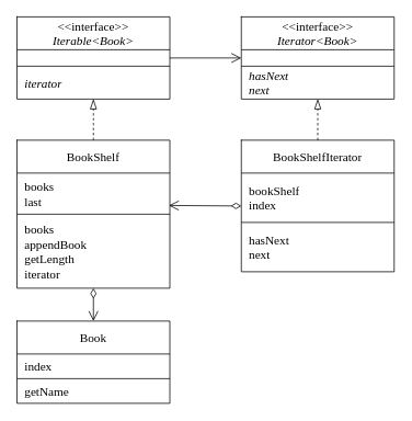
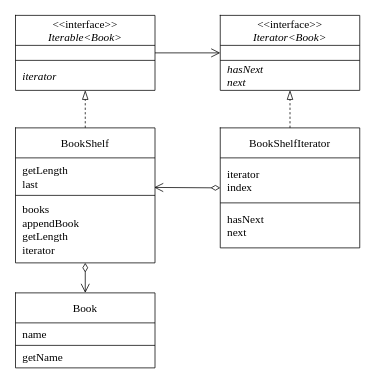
  <mxCell id="0" />
  <mxCell id="1" parent="0" />
  <mxCell id="2" style="edgeStyle=none;html=1;exitX=1;exitY=0.5;exitDx=0;exitDy=0;entryX=0;entryY=0.5;entryDx=0;entryDy=0;fontFamily=Georgia;fontSize=15;endArrow=open;endFill=0;rounded=0;endSize=10;startSize=10;" parent="1" source="3" target="13" edge="1"><mxGeometry relative="1" as="geometry" /></mxCell>
  <mxCell id="3" value="" style="shape=table;startSize=0;container=1;collapsible=0;childLayout=tableLayout;fontFamily=Georgia;fontSize=15;rounded=0;" parent="1" vertex="1"><mxGeometry x="20" y="20" width="186" height="100" as="geometry" /></mxCell>
  <mxCell id="4" value="" style="shape=tableRow;horizontal=0;startSize=0;swimlaneHead=0;swimlaneBody=0;top=0;left=0;bottom=0;right=0;collapsible=0;dropTarget=0;fillColor=none;points=[[0,0.5],[1,0.5]];portConstraint=eastwest;fontFamily=Georgia;fontSize=15;rounded=0;" parent="3" vertex="1"><mxGeometry width="186" height="40" as="geometry" /></mxCell>
  <mxCell id="5" value="&amp;lt;&amp;lt;interface&amp;gt;&amp;gt;&lt;br style=&quot;font-size: 15px;&quot;&gt;&lt;i style=&quot;font-size: 15px;&quot;&gt;Iterable&amp;lt;Book&amp;gt;&lt;/i&gt;" style="shape=partialRectangle;html=1;whiteSpace=wrap;connectable=0;overflow=hidden;fillColor=none;top=0;left=0;bottom=0;right=0;pointerEvents=1;fontFamily=Georgia;fontSize=15;rounded=0;" parent="4" vertex="1"><mxGeometry width="186" height="40" as="geometry"><mxRectangle width="186" height="40" as="alternateBounds" /></mxGeometry></mxCell>
  <mxCell id="6" value="" style="shape=tableRow;horizontal=0;startSize=0;swimlaneHead=0;swimlaneBody=0;top=0;left=0;bottom=0;right=0;collapsible=0;dropTarget=0;fillColor=none;points=[[0,0.5],[1,0.5]];portConstraint=eastwest;fontFamily=Georgia;fontSize=15;rounded=0;" parent="3" vertex="1"><mxGeometry y="40" width="186" height="20" as="geometry" /></mxCell>
  <mxCell id="7" value="" style="shape=partialRectangle;html=1;whiteSpace=wrap;connectable=0;overflow=hidden;fillColor=none;top=0;left=0;bottom=0;right=0;pointerEvents=1;fontFamily=Georgia;fontSize=15;align=left;rounded=0;" parent="6" vertex="1"><mxGeometry width="186" height="20" as="geometry"><mxRectangle width="186" height="20" as="alternateBounds" /></mxGeometry></mxCell>
  <mxCell id="8" value="" style="shape=tableRow;horizontal=0;startSize=0;swimlaneHead=0;swimlaneBody=0;top=0;left=0;bottom=0;right=0;collapsible=0;dropTarget=0;fillColor=none;points=[[0,0.5],[1,0.5]];portConstraint=eastwest;fontFamily=Georgia;fontSize=15;rounded=0;" parent="3" vertex="1"><mxGeometry y="60" width="186" height="40" as="geometry" /></mxCell>
  <mxCell id="9" value="&lt;i&gt;&amp;nbsp; iterator&lt;/i&gt;" style="shape=partialRectangle;html=1;whiteSpace=wrap;connectable=0;overflow=hidden;fillColor=none;top=0;left=0;bottom=0;right=0;pointerEvents=1;fontFamily=Georgia;align=left;fontSize=15;rounded=0;" parent="8" vertex="1"><mxGeometry width="186" height="40" as="geometry"><mxRectangle width="186" height="40" as="alternateBounds" /></mxGeometry></mxCell>
  <mxCell id="10" value="" style="shape=table;startSize=0;container=1;collapsible=0;childLayout=tableLayout;fontFamily=Georgia;fontSize=15;rounded=0;" parent="1" vertex="1"><mxGeometry x="293" y="20" width="186" height="100" as="geometry" /></mxCell>
  <mxCell id="11" value="" style="shape=tableRow;horizontal=0;startSize=0;swimlaneHead=0;swimlaneBody=0;top=0;left=0;bottom=0;right=0;collapsible=0;dropTarget=0;fillColor=none;points=[[0,0.5],[1,0.5]];portConstraint=eastwest;fontFamily=Georgia;fontSize=15;rounded=0;" parent="10" vertex="1"><mxGeometry width="186" height="40" as="geometry" /></mxCell>
  <mxCell id="12" value="&amp;lt;&amp;lt;interface&amp;gt;&amp;gt;&lt;br style=&quot;font-size: 15px;&quot;&gt;&lt;i style=&quot;font-size: 15px;&quot;&gt;Iterator&amp;lt;Book&amp;gt;&lt;/i&gt;" style="shape=partialRectangle;html=1;whiteSpace=wrap;connectable=0;overflow=hidden;fillColor=none;top=0;left=0;bottom=0;right=0;pointerEvents=1;fontFamily=Georgia;fontSize=15;rounded=0;" parent="11" vertex="1"><mxGeometry width="186" height="40" as="geometry"><mxRectangle width="186" height="40" as="alternateBounds" /></mxGeometry></mxCell>
  <mxCell id="13" value="" style="shape=tableRow;horizontal=0;startSize=0;swimlaneHead=0;swimlaneBody=0;top=0;left=0;bottom=0;right=0;collapsible=0;dropTarget=0;fillColor=none;points=[[0,0.5],[1,0.5]];portConstraint=eastwest;fontFamily=Georgia;fontSize=15;rounded=0;" parent="10" vertex="1"><mxGeometry y="40" width="186" height="20" as="geometry" /></mxCell>
  <mxCell id="14" value="" style="shape=partialRectangle;html=1;whiteSpace=wrap;connectable=0;overflow=hidden;fillColor=none;top=0;left=0;bottom=0;right=0;pointerEvents=1;fontFamily=Georgia;fontSize=15;align=left;rounded=0;" parent="13" vertex="1"><mxGeometry width="186" height="20" as="geometry"><mxRectangle width="186" height="20" as="alternateBounds" /></mxGeometry></mxCell>
  <mxCell id="15" value="" style="shape=tableRow;horizontal=0;startSize=0;swimlaneHead=0;swimlaneBody=0;top=0;left=0;bottom=0;right=0;collapsible=0;dropTarget=0;fillColor=none;points=[[0,0.5],[1,0.5]];portConstraint=eastwest;fontFamily=Georgia;fontSize=15;rounded=0;" parent="10" vertex="1"><mxGeometry y="60" width="186" height="40" as="geometry" /></mxCell>
  <mxCell id="16" value="&lt;i&gt;&amp;nbsp; hasNext&lt;br&gt;&amp;nbsp; next&lt;br&gt;&lt;/i&gt;" style="shape=partialRectangle;html=1;whiteSpace=wrap;connectable=0;overflow=hidden;fillColor=none;top=0;left=0;bottom=0;right=0;pointerEvents=1;fontFamily=Georgia;align=left;fontSize=15;rounded=0;" parent="15" vertex="1"><mxGeometry width="186" height="40" as="geometry"><mxRectangle width="186" height="40" as="alternateBounds" /></mxGeometry></mxCell>
  <mxCell id="17" style="edgeStyle=none;html=1;exitX=0.5;exitY=0;exitDx=0;exitDy=0;fontFamily=Georgia;fontSize=15;endArrow=blockThin;endFill=0;dashed=1;rounded=0;endSize=10;startSize=10;" parent="1" source="18" target="8" edge="1"><mxGeometry relative="1" as="geometry" /></mxCell>
  <mxCell id="18" value="" style="shape=table;startSize=0;container=1;collapsible=0;childLayout=tableLayout;fontFamily=Georgia;fontSize=15;rounded=0;" parent="1" vertex="1"><mxGeometry x="20" y="170" width="186" height="180" as="geometry" /></mxCell>
  <mxCell id="19" value="" style="shape=tableRow;horizontal=0;startSize=0;swimlaneHead=0;swimlaneBody=0;top=0;left=0;bottom=0;right=0;collapsible=0;dropTarget=0;fillColor=none;points=[[0,0.5],[1,0.5]];portConstraint=eastwest;fontFamily=Georgia;fontSize=15;rounded=0;" parent="18" vertex="1"><mxGeometry width="186" height="40" as="geometry" /></mxCell>
  <mxCell id="20" value="BookShelf" style="shape=partialRectangle;html=1;whiteSpace=wrap;connectable=0;overflow=hidden;fillColor=none;top=0;left=0;bottom=0;right=0;pointerEvents=1;fontFamily=Georgia;fontSize=15;rounded=0;" parent="19" vertex="1"><mxGeometry width="186" height="40" as="geometry"><mxRectangle width="186" height="40" as="alternateBounds" /></mxGeometry></mxCell>
  <mxCell id="21" value="" style="shape=tableRow;horizontal=0;startSize=0;swimlaneHead=0;swimlaneBody=0;top=0;left=0;bottom=0;right=0;collapsible=0;dropTarget=0;fillColor=none;points=[[0,0.5],[1,0.5]];portConstraint=eastwest;fontFamily=Georgia;fontSize=15;rounded=0;" parent="18" vertex="1"><mxGeometry y="40" width="186" height="50" as="geometry" /></mxCell>
- <mxCell id="22" value="&amp;nbsp; books&lt;br&gt;&amp;nbsp; last" style="shape=partialRectangle;html=1;whiteSpace=wrap;connectable=0;overflow=hidden;fillColor=none;top=0;left=0;bottom=0;right=0;pointerEvents=1;fontFamily=Georgia;fontSize=15;align=left;rounded=0;" parent="21" vertex="1"><mxGeometry width="186" height="50" as="geometry"><mxRectangle width="186" height="50" as="alternateBounds" /></mxGeometry></mxCell>
+ <mxCell id="22" value="&amp;nbsp; getLength&lt;br&gt;&amp;nbsp; last" style="shape=partialRectangle;html=1;whiteSpace=wrap;connectable=0;overflow=hidden;fillColor=none;top=0;left=0;bottom=0;right=0;pointerEvents=1;fontFamily=Georgia;fontSize=15;align=left;rounded=0;" parent="21" vertex="1"><mxGeometry width="186" height="50" as="geometry"><mxRectangle width="186" height="50" as="alternateBounds" /></mxGeometry></mxCell>
  <mxCell id="23" value="" style="shape=tableRow;horizontal=0;startSize=0;swimlaneHead=0;swimlaneBody=0;top=0;left=0;bottom=0;right=0;collapsible=0;dropTarget=0;fillColor=none;points=[[0,0.5],[1,0.5]];portConstraint=eastwest;fontFamily=Georgia;fontSize=15;rounded=0;" parent="18" vertex="1"><mxGeometry y="90" width="186" height="90" as="geometry" /></mxCell>
  <mxCell id="24" value="&amp;nbsp; books&lt;br&gt;&amp;nbsp; appendBook&lt;br&gt;&amp;nbsp; getLength&lt;br&gt;&amp;nbsp; iterator" style="shape=partialRectangle;html=1;whiteSpace=wrap;connectable=0;overflow=hidden;fillColor=none;top=0;left=0;bottom=0;right=0;pointerEvents=1;fontFamily=Georgia;align=left;fontSize=15;rounded=0;" parent="23" vertex="1"><mxGeometry width="186" height="90" as="geometry"><mxRectangle width="186" height="90" as="alternateBounds" /></mxGeometry></mxCell>
  <mxCell id="25" style="edgeStyle=none;html=1;exitX=0;exitY=0.5;exitDx=0;exitDy=0;entryX=0.994;entryY=0.788;entryDx=0;entryDy=0;entryPerimeter=0;fontFamily=Georgia;fontSize=15;endArrow=open;endFill=0;startArrow=diamondThin;startFill=0;rounded=0;endSize=10;startSize=10;" parent="1" source="26" target="21" edge="1"><mxGeometry relative="1" as="geometry" /></mxCell>
  <mxCell id="26" value="" style="shape=table;startSize=0;container=1;collapsible=0;childLayout=tableLayout;fontFamily=Georgia;fontSize=15;rounded=0;" parent="1" vertex="1"><mxGeometry x="293" y="170" width="186" height="160" as="geometry" /></mxCell>
  <mxCell id="27" value="" style="shape=tableRow;horizontal=0;startSize=0;swimlaneHead=0;swimlaneBody=0;top=0;left=0;bottom=0;right=0;collapsible=0;dropTarget=0;fillColor=none;points=[[0,0.5],[1,0.5]];portConstraint=eastwest;fontFamily=Georgia;fontSize=15;rounded=0;" parent="26" vertex="1"><mxGeometry width="186" height="40" as="geometry" /></mxCell>
  <mxCell id="28" value="BookShelfIterator" style="shape=partialRectangle;html=1;whiteSpace=wrap;connectable=0;overflow=hidden;fillColor=none;top=0;left=0;bottom=0;right=0;pointerEvents=1;fontFamily=Georgia;fontSize=15;rounded=0;" parent="27" vertex="1"><mxGeometry width="186" height="40" as="geometry"><mxRectangle width="186" height="40" as="alternateBounds" /></mxGeometry></mxCell>
  <mxCell id="29" value="" style="shape=tableRow;horizontal=0;startSize=0;swimlaneHead=0;swimlaneBody=0;top=0;left=0;bottom=0;right=0;collapsible=0;dropTarget=0;fillColor=none;points=[[0,0.5],[1,0.5]];portConstraint=eastwest;fontFamily=Georgia;fontSize=15;rounded=0;" parent="26" vertex="1"><mxGeometry y="40" width="186" height="60" as="geometry" /></mxCell>
- <mxCell id="30" value="&amp;nbsp; bookShelf&lt;br&gt;&amp;nbsp; index" style="shape=partialRectangle;html=1;whiteSpace=wrap;connectable=0;overflow=hidden;fillColor=none;top=0;left=0;bottom=0;right=0;pointerEvents=1;fontFamily=Georgia;fontSize=15;align=left;rounded=0;" parent="29" vertex="1"><mxGeometry width="186" height="60" as="geometry"><mxRectangle width="186" height="60" as="alternateBounds" /></mxGeometry></mxCell>
+ <mxCell id="30" value="&amp;nbsp; iterator&lt;br&gt;&amp;nbsp; index" style="shape=partialRectangle;html=1;whiteSpace=wrap;connectable=0;overflow=hidden;fillColor=none;top=0;left=0;bottom=0;right=0;pointerEvents=1;fontFamily=Georgia;fontSize=15;align=left;rounded=0;" parent="29" vertex="1"><mxGeometry width="186" height="60" as="geometry"><mxRectangle width="186" height="60" as="alternateBounds" /></mxGeometry></mxCell>
  <mxCell id="31" value="" style="shape=tableRow;horizontal=0;startSize=0;swimlaneHead=0;swimlaneBody=0;top=0;left=0;bottom=0;right=0;collapsible=0;dropTarget=0;fillColor=none;points=[[0,0.5],[1,0.5]];portConstraint=eastwest;fontFamily=Georgia;fontSize=15;rounded=0;" parent="26" vertex="1"><mxGeometry y="100" width="186" height="60" as="geometry" /></mxCell>
  <mxCell id="32" value="&amp;nbsp; hasNext&lt;br&gt;&amp;nbsp; next" style="shape=partialRectangle;html=1;whiteSpace=wrap;connectable=0;overflow=hidden;fillColor=none;top=0;left=0;bottom=0;right=0;pointerEvents=1;fontFamily=Georgia;align=left;fontSize=15;rounded=0;" parent="31" vertex="1"><mxGeometry width="186" height="60" as="geometry"><mxRectangle width="186" height="60" as="alternateBounds" /></mxGeometry></mxCell>
  <mxCell id="33" value="" style="shape=table;startSize=0;container=1;collapsible=0;childLayout=tableLayout;fontFamily=Georgia;fontSize=15;rounded=0;" parent="1" vertex="1"><mxGeometry x="20" y="390" width="186" height="100" as="geometry" /></mxCell>
  <mxCell id="34" value="" style="shape=tableRow;horizontal=0;startSize=0;swimlaneHead=0;swimlaneBody=0;top=0;left=0;bottom=0;right=0;collapsible=0;dropTarget=0;fillColor=none;points=[[0,0.5],[1,0.5]];portConstraint=eastwest;fontFamily=Georgia;fontSize=15;rounded=0;" parent="33" vertex="1"><mxGeometry width="186" height="40" as="geometry" /></mxCell>
  <mxCell id="35" value="Book" style="shape=partialRectangle;html=1;whiteSpace=wrap;connectable=0;overflow=hidden;fillColor=none;top=0;left=0;bottom=0;right=0;pointerEvents=1;fontFamily=Georgia;fontSize=15;rounded=0;" parent="34" vertex="1"><mxGeometry width="186" height="40" as="geometry"><mxRectangle width="186" height="40" as="alternateBounds" /></mxGeometry></mxCell>
  <mxCell id="36" value="" style="shape=tableRow;horizontal=0;startSize=0;swimlaneHead=0;swimlaneBody=0;top=0;left=0;bottom=0;right=0;collapsible=0;dropTarget=0;fillColor=none;points=[[0,0.5],[1,0.5]];portConstraint=eastwest;fontFamily=Georgia;fontSize=15;rounded=0;" parent="33" vertex="1"><mxGeometry y="40" width="186" height="30" as="geometry" /></mxCell>
- <mxCell id="37" value="&amp;nbsp; index" style="shape=partialRectangle;html=1;whiteSpace=wrap;connectable=0;overflow=hidden;fillColor=none;top=0;left=0;bottom=0;right=0;pointerEvents=1;fontFamily=Georgia;fontSize=15;align=left;rounded=0;" parent="36" vertex="1"><mxGeometry width="186" height="30" as="geometry"><mxRectangle width="186" height="30" as="alternateBounds" /></mxGeometry></mxCell>
+ <mxCell id="37" value="&amp;nbsp; name" style="shape=partialRectangle;html=1;whiteSpace=wrap;connectable=0;overflow=hidden;fillColor=none;top=0;left=0;bottom=0;right=0;pointerEvents=1;fontFamily=Georgia;fontSize=15;align=left;rounded=0;" parent="36" vertex="1"><mxGeometry width="186" height="30" as="geometry"><mxRectangle width="186" height="30" as="alternateBounds" /></mxGeometry></mxCell>
  <mxCell id="38" value="" style="shape=tableRow;horizontal=0;startSize=0;swimlaneHead=0;swimlaneBody=0;top=0;left=0;bottom=0;right=0;collapsible=0;dropTarget=0;fillColor=none;points=[[0,0.5],[1,0.5]];portConstraint=eastwest;fontFamily=Georgia;fontSize=15;rounded=0;" parent="33" vertex="1"><mxGeometry y="70" width="186" height="30" as="geometry" /></mxCell>
  <mxCell id="39" value="&amp;nbsp; getName" style="shape=partialRectangle;html=1;whiteSpace=wrap;connectable=0;overflow=hidden;fillColor=none;top=0;left=0;bottom=0;right=0;pointerEvents=1;fontFamily=Georgia;align=left;fontSize=15;rounded=0;" parent="38" vertex="1"><mxGeometry width="186" height="30" as="geometry"><mxRectangle width="186" height="30" as="alternateBounds" /></mxGeometry></mxCell>
  <mxCell id="40" style="edgeStyle=none;html=1;fontFamily=Georgia;fontSize=15;endArrow=blockThin;endFill=0;dashed=1;rounded=0;endSize=10;startSize=10;" parent="1" source="27" target="15" edge="1"><mxGeometry relative="1" as="geometry"><mxPoint x="438.62" y="220" as="sourcePoint" /><mxPoint x="438.62" y="110" as="targetPoint" /></mxGeometry></mxCell>
  <mxCell id="41" style="edgeStyle=none;html=1;fontFamily=Georgia;fontSize=15;endArrow=open;endFill=0;startArrow=diamondThin;startFill=0;rounded=0;endSize=10;startSize=10;" parent="1" source="23" target="34" edge="1"><mxGeometry relative="1" as="geometry"><mxPoint x="297.12" y="400.6" as="sourcePoint" /><mxPoint x="116.004" y="400" as="targetPoint" /></mxGeometry></mxCell>
